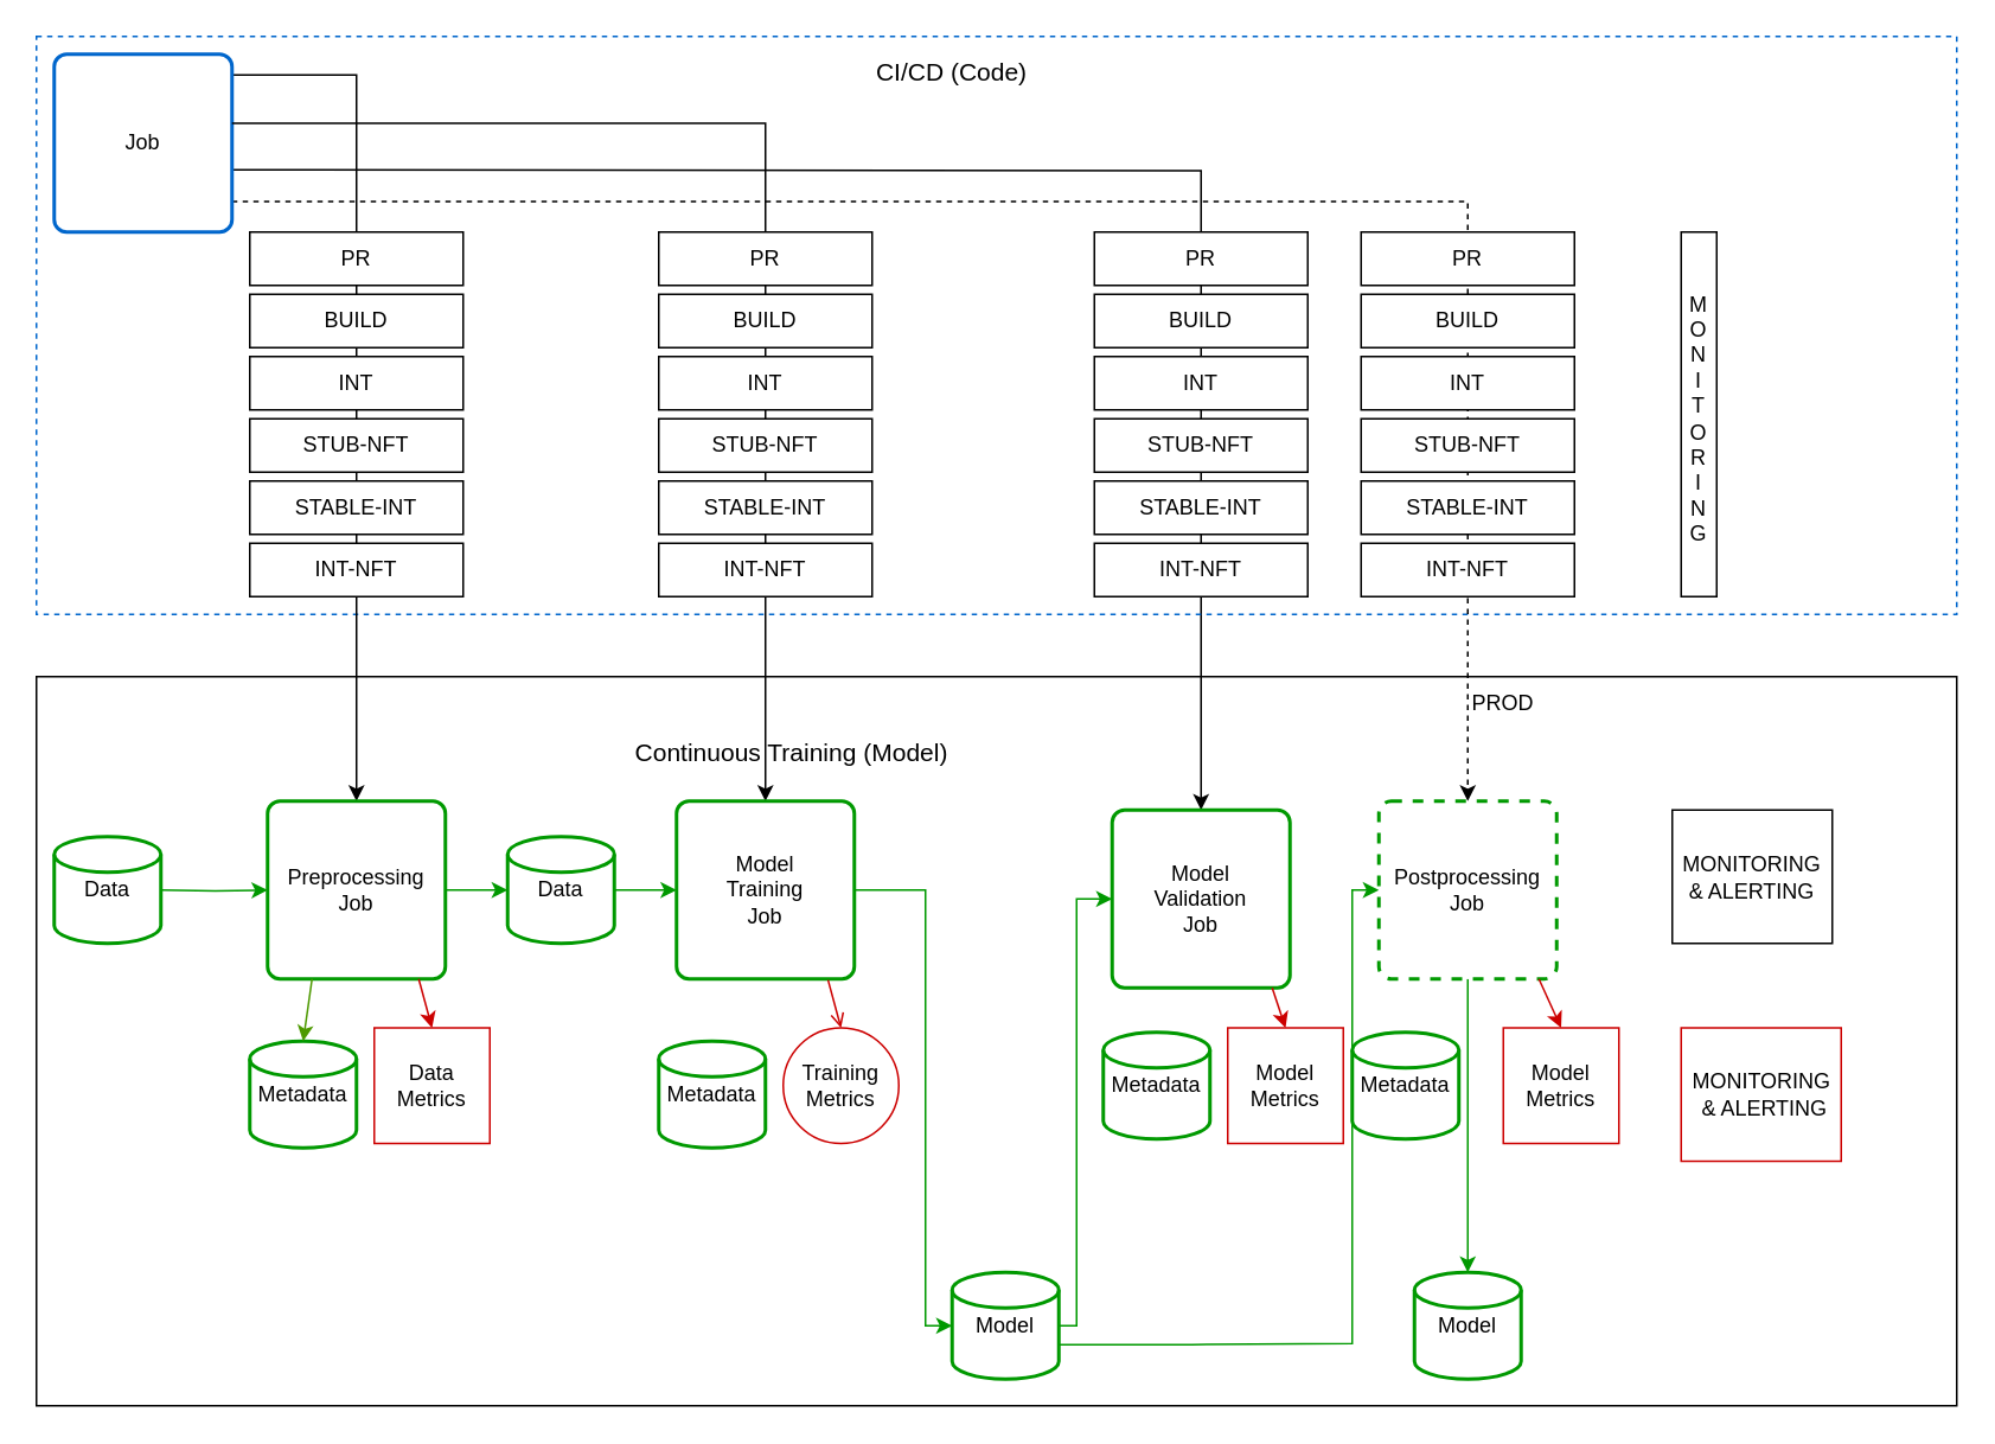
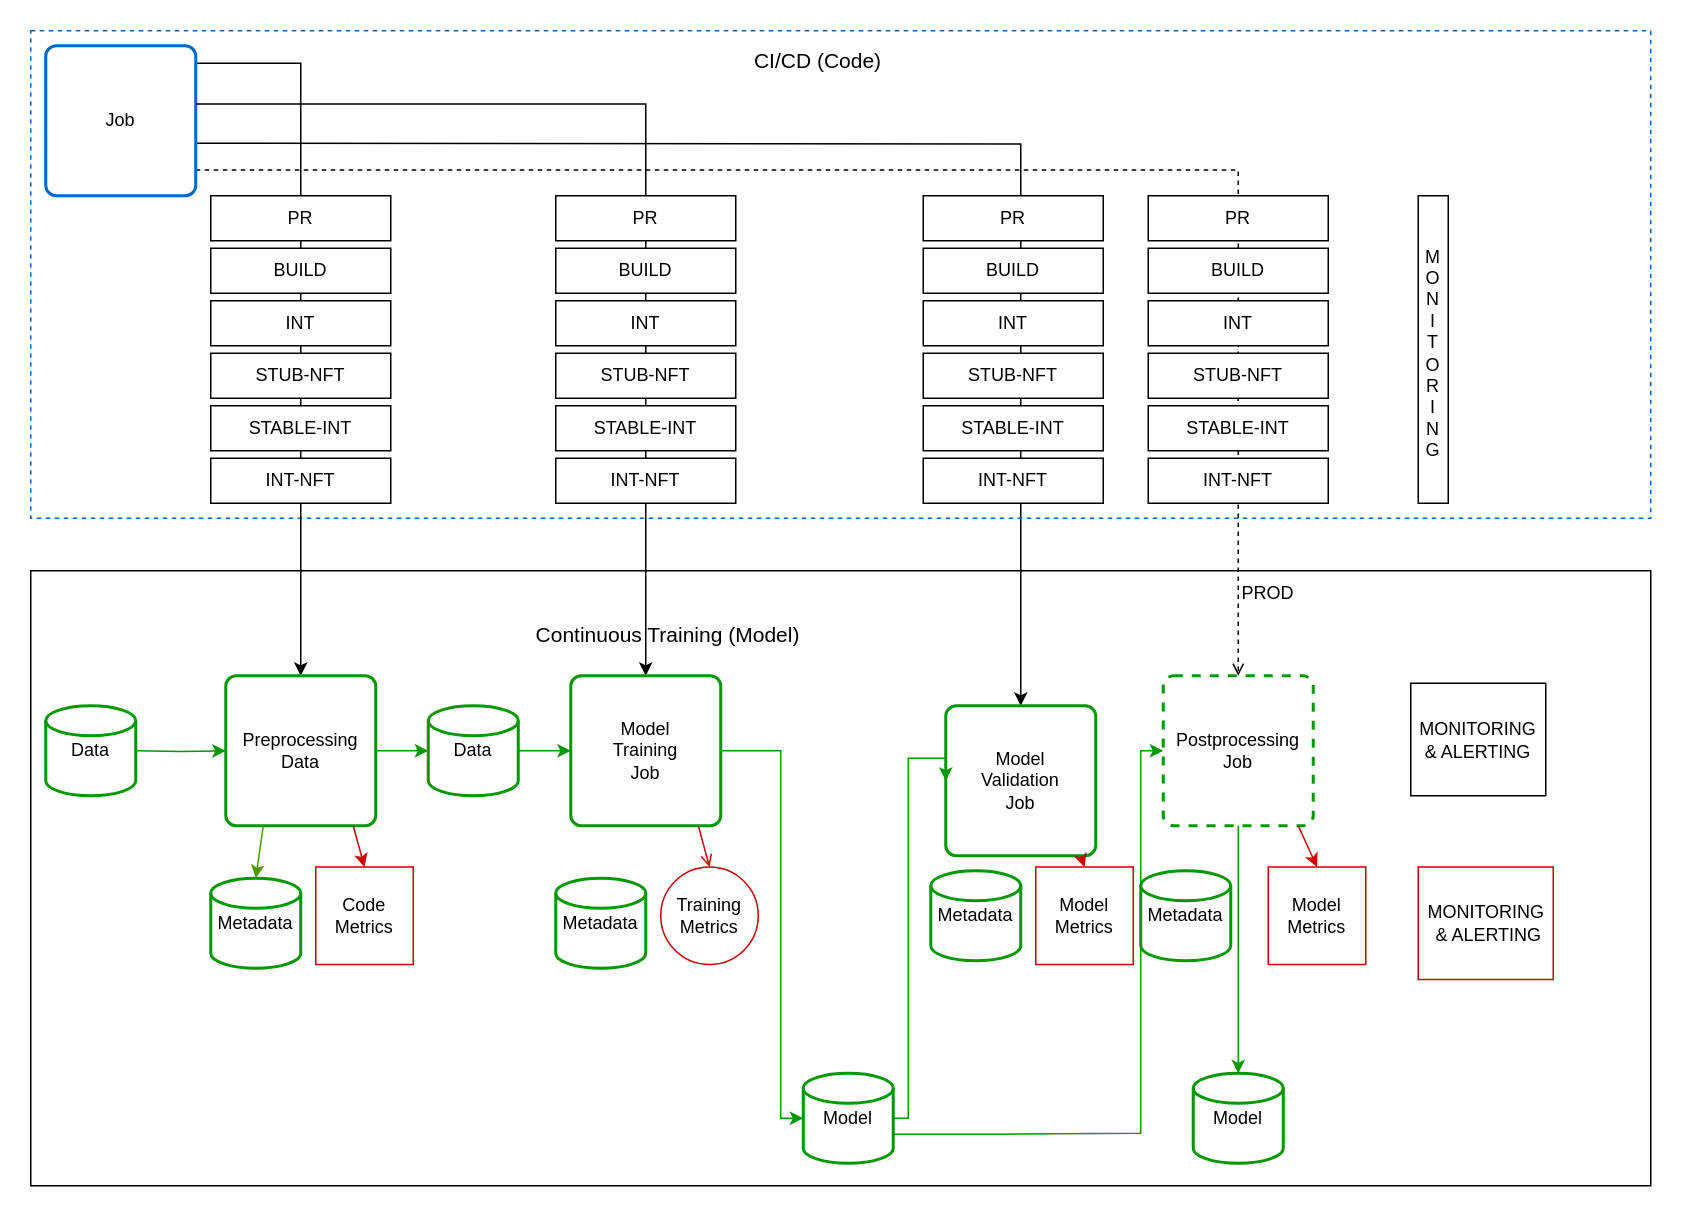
  <mxCell id="0" />
  <mxCell id="1" parent="0" />
  <mxCell id="2" value="" style="rounded=0;whiteSpace=wrap;html=1;fillColor=none;" parent="1" vertex="1"><mxGeometry x="20" y="380" width="1080" height="410" as="geometry" /></mxCell>
  <mxCell id="3" value="" style="rounded=0;whiteSpace=wrap;html=1;strokeColor=#CC0000;" vertex="1" parent="1"><mxGeometry x="945" y="577.5" width="90" height="75" as="geometry" /></mxCell>
  <mxCell id="4" value="M&lt;br&gt;O&lt;br&gt;N&lt;br&gt;I&lt;br&gt;T&lt;br&gt;O&lt;br&gt;R&lt;br&gt;I&lt;br&gt;N&lt;br&gt;G" style="text;html=1;strokeColor=none;fillColor=none;align=center;verticalAlign=middle;whiteSpace=wrap;rounded=0;" parent="1" vertex="1"><mxGeometry x="945" y="130" width="20" height="210" as="geometry" /></mxCell>
  <mxCell id="5" style="edgeStyle=orthogonalEdgeStyle;rounded=0;orthogonalLoop=1;jettySize=auto;html=1;exitX=1;exitY=0.388;exitDx=0;exitDy=0;exitPerimeter=0;" parent="1" target="16" edge="1"><mxGeometry relative="1" as="geometry"><mxPoint x="130" y="95" as="sourcePoint" /><mxPoint x="380" y="476.2" as="targetPoint" /></mxGeometry></mxCell>
  <mxCell id="6" value="" style="rounded=0;whiteSpace=wrap;html=1;strokeColor=#0066CC;fillColor=none;dashed=1;" parent="1" vertex="1"><mxGeometry x="20" y="20" width="1080" height="325" as="geometry" /></mxCell>
  <mxCell id="7" style="edgeStyle=orthogonalEdgeStyle;rounded=0;orthogonalLoop=1;jettySize=auto;html=1;exitX=0.994;exitY=0.116;exitDx=0;exitDy=0;exitPerimeter=0;" parent="1" source="9" target="12" edge="1"><mxGeometry relative="1" as="geometry"><mxPoint x="410" y="80" as="sourcePoint" /></mxGeometry></mxCell>
- <mxCell id="8" style="edgeStyle=orthogonalEdgeStyle;rounded=0;orthogonalLoop=1;jettySize=auto;html=1;exitX=1;exitY=0.828;exitDx=0;exitDy=0;entryX=0.5;entryY=0;entryDx=0;entryDy=0;exitPerimeter=0;dashed=1;strokeColor=#000000;" parent="1" source="9" target="18" edge="1"><mxGeometry relative="1" as="geometry" /></mxCell>
+ <mxCell id="8" style="edgeStyle=orthogonalEdgeStyle;rounded=0;orthogonalLoop=1;jettySize=auto;html=1;exitX=1;exitY=0.828;exitDx=0;exitDy=0;entryX=0.5;entryY=0;entryDx=0;entryDy=0;exitPerimeter=0;dashed=1;strokeColor=#000000;endArrow=open;" parent="1" source="9" target="18" edge="1"><mxGeometry relative="1" as="geometry" /></mxCell>
  <mxCell id="9" value="Job" style="rounded=1;whiteSpace=wrap;html=1;absoluteArcSize=1;arcSize=14;strokeWidth=2;strokeColor=#0066CC;" parent="1" vertex="1"><mxGeometry x="30" y="30" width="100" height="100" as="geometry" /></mxCell>
  <mxCell id="10" style="edgeStyle=orthogonalEdgeStyle;rounded=0;orthogonalLoop=1;jettySize=auto;html=1;exitX=1;exitY=0.5;exitDx=0;exitDy=0;strokeColor=#009900;" parent="1" target="12" edge="1"><mxGeometry relative="1" as="geometry"><mxPoint x="90" y="500" as="sourcePoint" /></mxGeometry></mxCell>
  <mxCell id="11" style="edgeStyle=orthogonalEdgeStyle;rounded=0;orthogonalLoop=1;jettySize=auto;html=1;exitX=1;exitY=0.5;exitDx=0;exitDy=0;entryX=0;entryY=0.5;entryDx=0;entryDy=0;strokeColor=#009900;entryPerimeter=0;" parent="1" source="12" target="47" edge="1"><mxGeometry relative="1" as="geometry" /></mxCell>
- <mxCell id="12" value="Preprocessing&lt;br&gt;Job" style="rounded=1;whiteSpace=wrap;html=1;absoluteArcSize=1;arcSize=14;strokeWidth=2;strokeColor=#009900;" parent="1" vertex="1"><mxGeometry x="150" y="450" width="100" height="100" as="geometry" /></mxCell>
+ <mxCell id="12" value="Preprocessing&lt;br&gt;Data" style="rounded=1;whiteSpace=wrap;html=1;absoluteArcSize=1;arcSize=14;strokeWidth=2;strokeColor=#009900;" parent="1" vertex="1"><mxGeometry x="150" y="450" width="100" height="100" as="geometry" /></mxCell>
  <mxCell id="13" style="edgeStyle=orthogonalEdgeStyle;rounded=0;orthogonalLoop=1;jettySize=auto;html=1;exitX=1;exitY=0.5;exitDx=0;exitDy=0;strokeColor=#009900;entryX=0;entryY=0.5;entryDx=0;entryDy=0;entryPerimeter=0;" parent="1" source="15" target="50" edge="1"><mxGeometry relative="1" as="geometry"><mxPoint x="530" y="500" as="targetPoint" /><Array as="points"><mxPoint x="520" y="500" /><mxPoint x="520" y="745" /></Array></mxGeometry></mxCell>
  <mxCell id="14" style="edgeStyle=orthogonalEdgeStyle;rounded=0;orthogonalLoop=1;jettySize=auto;html=1;entryX=0.5;entryY=0;entryDx=0;entryDy=0;exitX=1;exitY=0.388;exitDx=0;exitDy=0;exitPerimeter=0;" parent="1" source="9" target="15" edge="1"><mxGeometry relative="1" as="geometry"><mxPoint x="240" y="70" as="sourcePoint" /></mxGeometry></mxCell>
  <mxCell id="15" value="Model&lt;br&gt;Training&lt;br&gt;Job" style="rounded=1;whiteSpace=wrap;html=1;absoluteArcSize=1;arcSize=14;strokeWidth=2;strokeColor=#009900;" parent="1" vertex="1"><mxGeometry x="380" y="450" width="100" height="100" as="geometry" /></mxCell>
- <mxCell id="16" value="Model&lt;br&gt;Validation&lt;br&gt;Job" style="rounded=1;whiteSpace=wrap;html=1;absoluteArcSize=1;arcSize=14;strokeWidth=2;strokeColor=#009900;" parent="1" vertex="1"><mxGeometry x="625" y="455" width="100" height="100" as="geometry" /></mxCell>
+ <mxCell id="16" value="Model&lt;br&gt;Validation&lt;br&gt;Job" style="rounded=1;whiteSpace=wrap;html=1;absoluteArcSize=1;arcSize=14;strokeWidth=2;strokeColor=#009900;" parent="1" vertex="1"><mxGeometry x="630" y="470" width="100" height="100" as="geometry" /></mxCell>
  <mxCell id="17" style="edgeStyle=orthogonalEdgeStyle;rounded=0;orthogonalLoop=1;jettySize=auto;html=1;exitX=0.5;exitY=1;exitDx=0;exitDy=0;entryX=0.5;entryY=0;entryDx=0;entryDy=0;strokeColor=#009900;entryPerimeter=0;" parent="1" source="18" edge="1" target="49"><mxGeometry relative="1" as="geometry"><mxPoint x="825" y="625" as="targetPoint" /></mxGeometry></mxCell>
  <mxCell id="18" value="Postprocessing&lt;br&gt;Job" style="rounded=1;whiteSpace=wrap;html=1;absoluteArcSize=1;arcSize=14;strokeWidth=2;dashed=1;strokeColor=#009900;" parent="1" vertex="1"><mxGeometry x="775" y="450" width="100" height="100" as="geometry" /></mxCell>
  <mxCell id="19" value="Data" style="strokeWidth=2;html=1;shape=mxgraph.flowchart.database;whiteSpace=wrap;strokeColor=#009900;" parent="1" vertex="1"><mxGeometry x="30" y="470" width="60" height="60" as="geometry" /></mxCell>
- <mxCell id="20" value="&lt;font style=&quot;font-size: 14px&quot;&gt;CI/CD (Code)&lt;/font&gt;" style="text;html=1;strokeColor=none;fillColor=none;align=center;verticalAlign=middle;whiteSpace=wrap;rounded=0;" parent="1" vertex="1"><mxGeometry x="490" y="30" width="90" height="20" as="geometry" /></mxCell>
+ <mxCell id="20" value="&lt;font style=&quot;font-size: 14px&quot;&gt;CI/CD (Code)&lt;/font&gt;" style="text;html=1;strokeColor=none;fillColor=none;align=center;verticalAlign=middle;whiteSpace=wrap;rounded=0;" parent="1" vertex="1"><mxGeometry x="500" y="30" width="90" height="20" as="geometry" /></mxCell>
  <mxCell id="21" value="&lt;font style=&quot;font-size: 14px&quot;&gt;Continuous Training (Model)&lt;/font&gt;" style="text;html=1;strokeColor=none;fillColor=none;align=center;verticalAlign=middle;whiteSpace=wrap;rounded=0;" parent="1" vertex="1"><mxGeometry x="345" y="413" width="200" height="20" as="geometry" /></mxCell>
  <mxCell id="22" value="INT" style="rounded=0;whiteSpace=wrap;html=1;" parent="1" vertex="1"><mxGeometry x="140" y="200" width="120" height="30" as="geometry" /></mxCell>
  <mxCell id="23" value="PR" style="rounded=0;whiteSpace=wrap;html=1;" parent="1" vertex="1"><mxGeometry x="140" y="130" width="120" height="30" as="geometry" /></mxCell>
  <mxCell id="24" value="BUILD" style="rounded=0;whiteSpace=wrap;html=1;" parent="1" vertex="1"><mxGeometry x="140" y="165" width="120" height="30" as="geometry" /></mxCell>
  <mxCell id="25" value="STUB-NFT" style="rounded=0;whiteSpace=wrap;html=1;" parent="1" vertex="1"><mxGeometry x="140" y="235" width="120" height="30" as="geometry" /></mxCell>
  <mxCell id="26" value="STABLE-INT" style="rounded=0;whiteSpace=wrap;html=1;" parent="1" vertex="1"><mxGeometry x="140" y="270" width="120" height="30" as="geometry" /></mxCell>
  <mxCell id="27" value="PROD" style="text;html=1;strokeColor=none;fillColor=none;align=center;verticalAlign=middle;whiteSpace=wrap;rounded=0;" parent="1" vertex="1"><mxGeometry x="825" y="385" width="40" height="20" as="geometry" /></mxCell>
  <mxCell id="28" value="INT-NFT" style="rounded=0;whiteSpace=wrap;html=1;" parent="1" vertex="1"><mxGeometry x="140" y="305" width="120" height="30" as="geometry" /></mxCell>
  <mxCell id="29" value="INT" style="rounded=0;whiteSpace=wrap;html=1;" parent="1" vertex="1"><mxGeometry x="370" y="200" width="120" height="30" as="geometry" /></mxCell>
  <mxCell id="30" value="PR" style="rounded=0;whiteSpace=wrap;html=1;" parent="1" vertex="1"><mxGeometry x="370" y="130" width="120" height="30" as="geometry" /></mxCell>
  <mxCell id="31" value="BUILD" style="rounded=0;whiteSpace=wrap;html=1;" parent="1" vertex="1"><mxGeometry x="370" y="165" width="120" height="30" as="geometry" /></mxCell>
  <mxCell id="32" value="STUB-NFT" style="rounded=0;whiteSpace=wrap;html=1;" parent="1" vertex="1"><mxGeometry x="370" y="235" width="120" height="30" as="geometry" /></mxCell>
  <mxCell id="33" value="STABLE-INT" style="rounded=0;whiteSpace=wrap;html=1;" parent="1" vertex="1"><mxGeometry x="370" y="270" width="120" height="30" as="geometry" /></mxCell>
  <mxCell id="34" value="INT-NFT" style="rounded=0;whiteSpace=wrap;html=1;" parent="1" vertex="1"><mxGeometry x="370" y="305" width="120" height="30" as="geometry" /></mxCell>
  <mxCell id="35" value="INT" style="rounded=0;whiteSpace=wrap;html=1;" parent="1" vertex="1"><mxGeometry x="615" y="200" width="120" height="30" as="geometry" /></mxCell>
  <mxCell id="36" value="PR" style="rounded=0;whiteSpace=wrap;html=1;" parent="1" vertex="1"><mxGeometry x="615" y="130" width="120" height="30" as="geometry" /></mxCell>
  <mxCell id="37" value="BUILD" style="rounded=0;whiteSpace=wrap;html=1;" parent="1" vertex="1"><mxGeometry x="615" y="165" width="120" height="30" as="geometry" /></mxCell>
  <mxCell id="38" value="STUB-NFT" style="rounded=0;whiteSpace=wrap;html=1;" parent="1" vertex="1"><mxGeometry x="615" y="235" width="120" height="30" as="geometry" /></mxCell>
  <mxCell id="39" value="STABLE-INT" style="rounded=0;whiteSpace=wrap;html=1;" parent="1" vertex="1"><mxGeometry x="615" y="270" width="120" height="30" as="geometry" /></mxCell>
  <mxCell id="40" value="INT-NFT" style="rounded=0;whiteSpace=wrap;html=1;" parent="1" vertex="1"><mxGeometry x="615" y="305" width="120" height="30" as="geometry" /></mxCell>
  <mxCell id="41" value="INT" style="rounded=0;whiteSpace=wrap;html=1;" parent="1" vertex="1"><mxGeometry x="765" y="200" width="120" height="30" as="geometry" /></mxCell>
  <mxCell id="42" value="PR" style="rounded=0;whiteSpace=wrap;html=1;" parent="1" vertex="1"><mxGeometry x="765" y="130" width="120" height="30" as="geometry" /></mxCell>
  <mxCell id="43" value="BUILD" style="rounded=0;whiteSpace=wrap;html=1;" parent="1" vertex="1"><mxGeometry x="765" y="165" width="120" height="30" as="geometry" /></mxCell>
  <mxCell id="44" value="STUB-NFT" style="rounded=0;whiteSpace=wrap;html=1;" parent="1" vertex="1"><mxGeometry x="765" y="235" width="120" height="30" as="geometry" /></mxCell>
  <mxCell id="45" value="STABLE-INT" style="rounded=0;whiteSpace=wrap;html=1;" parent="1" vertex="1"><mxGeometry x="765" y="270" width="120" height="30" as="geometry" /></mxCell>
  <mxCell id="46" value="INT-NFT" style="rounded=0;whiteSpace=wrap;html=1;" parent="1" vertex="1"><mxGeometry x="765" y="305" width="120" height="30" as="geometry" /></mxCell>
  <mxCell id="47" value="Data" style="strokeWidth=2;html=1;shape=mxgraph.flowchart.database;whiteSpace=wrap;strokeColor=#009900;" parent="1" vertex="1"><mxGeometry x="285" y="470" width="60" height="60" as="geometry" /></mxCell>
  <mxCell id="48" style="edgeStyle=orthogonalEdgeStyle;rounded=0;orthogonalLoop=1;jettySize=auto;html=1;entryX=0;entryY=0.5;entryDx=0;entryDy=0;strokeColor=#009900;exitX=1;exitY=0.5;exitDx=0;exitDy=0;exitPerimeter=0;" parent="1" source="47" target="15" edge="1"><mxGeometry relative="1" as="geometry"><mxPoint x="350" y="500" as="sourcePoint" /><mxPoint x="290" y="505" as="targetPoint" /></mxGeometry></mxCell>
  <mxCell id="49" value="Model" style="strokeWidth=2;html=1;shape=mxgraph.flowchart.database;whiteSpace=wrap;strokeColor=#009900;" parent="1" vertex="1"><mxGeometry x="795" y="715" width="60" height="60" as="geometry" /></mxCell>
  <mxCell id="50" value="Model" style="strokeWidth=2;html=1;shape=mxgraph.flowchart.database;whiteSpace=wrap;strokeColor=#009900;" parent="1" vertex="1"><mxGeometry x="535" y="715" width="60" height="60" as="geometry" /></mxCell>
  <mxCell id="51" style="edgeStyle=orthogonalEdgeStyle;rounded=0;orthogonalLoop=1;jettySize=auto;html=1;exitX=0;exitY=0.5;exitDx=0;exitDy=0;strokeColor=#009900;entryX=1;entryY=0.5;entryDx=0;entryDy=0;entryPerimeter=0;startArrow=classic;startFill=1;endArrow=none;endFill=0;" parent="1" source="16" target="50" edge="1"><mxGeometry relative="1" as="geometry"><mxPoint x="485" y="505" as="sourcePoint" /><mxPoint x="530" y="665" as="targetPoint" /><Array as="points"><mxPoint x="605" y="505" /><mxPoint x="605" y="745" /></Array></mxGeometry></mxCell>
  <mxCell id="52" value="" style="rounded=0;whiteSpace=wrap;html=1;fillColor=none;" parent="1" vertex="1"><mxGeometry x="945" y="130" width="20" height="205" as="geometry" /></mxCell>
  <mxCell id="53" value="MONITORING&lt;br&gt;&amp;nbsp;&amp;amp; ALERTING" style="text;html=1;strokeColor=none;fillColor=none;align=center;verticalAlign=middle;whiteSpace=wrap;rounded=0;" vertex="1" parent="1"><mxGeometry x="942.5" y="605" width="95" height="20" as="geometry" /></mxCell>
  <mxCell id="54" style="edgeStyle=orthogonalEdgeStyle;rounded=0;orthogonalLoop=1;jettySize=auto;html=1;exitX=1.003;exitY=0.677;exitDx=0;exitDy=0;strokeColor=#009900;entryX=0;entryY=0.5;entryDx=0;entryDy=0;exitPerimeter=0;" edge="1" parent="1" source="50" target="18"><mxGeometry relative="1" as="geometry"><mxPoint x="1050" y="895" as="targetPoint" /><mxPoint x="1005" y="660" as="sourcePoint" /><Array as="points"><mxPoint x="670" y="756" /><mxPoint x="760" y="755" /><mxPoint x="760" y="500" /></Array></mxGeometry></mxCell>
  <mxCell id="55" value="MONITORING&lt;br&gt;&amp;amp; ALERTING" style="rounded=0;whiteSpace=wrap;html=1;strokeColor=#000000;" vertex="1" parent="1"><mxGeometry x="940" y="455" width="90" height="75" as="geometry" /></mxCell>
  <mxCell id="56" value="Model&lt;br&gt;Metrics" style="whiteSpace=wrap;html=1;aspect=fixed;strokeColor=#CC0000;" vertex="1" parent="1"><mxGeometry x="845" y="577.5" width="65" height="65" as="geometry" /></mxCell>
  <mxCell id="57" value="" style="endArrow=classic;html=1;entryX=0.5;entryY=0;entryDx=0;entryDy=0;strokeColor=#CC0000;exitX=0.75;exitY=1;exitDx=0;exitDy=0;" edge="1" parent="1" target="56"><mxGeometry width="50" height="50" relative="1" as="geometry"><mxPoint x="865" y="550" as="sourcePoint" /><mxPoint x="715" y="835" as="targetPoint" /></mxGeometry></mxCell>
  <mxCell id="58" value="Training&lt;br&gt;Metrics" style="ellipse;whiteSpace=wrap;html=1;aspect=fixed;strokeColor=#CC0000;" vertex="1" parent="1"><mxGeometry x="440" y="577.5" width="65" height="65" as="geometry" /></mxCell>
  <mxCell id="59" value="" style="endArrow=open;html=1;entryX=0.5;entryY=0;entryDx=0;entryDy=0;strokeColor=#CC0000;exitX=0.852;exitY=1.006;exitDx=0;exitDy=0;exitPerimeter=0;" edge="1" parent="1" target="58" source="15"><mxGeometry width="50" height="50" relative="1" as="geometry"><mxPoint x="870" y="555" as="sourcePoint" /><mxPoint x="720" y="840" as="targetPoint" /></mxGeometry></mxCell>
  <mxCell id="60" value="Model&lt;br&gt;Metrics" style="whiteSpace=wrap;html=1;aspect=fixed;strokeColor=#CC0000;" vertex="1" parent="1"><mxGeometry x="690" y="577.5" width="65" height="65" as="geometry" /></mxCell>
  <mxCell id="61" value="" style="endArrow=classic;html=1;entryX=0.5;entryY=0;entryDx=0;entryDy=0;strokeColor=#CC0000;exitX=0.9;exitY=1;exitDx=0;exitDy=0;exitPerimeter=0;" edge="1" parent="1" target="60" source="16"><mxGeometry width="50" height="50" relative="1" as="geometry"><mxPoint x="875" y="560" as="sourcePoint" /><mxPoint x="725" y="845" as="targetPoint" /></mxGeometry></mxCell>
- <mxCell id="62" value="Data&lt;br&gt;Metrics" style="whiteSpace=wrap;html=1;aspect=fixed;strokeColor=#CC0000;" vertex="1" parent="1"><mxGeometry x="210" y="577.5" width="65" height="65" as="geometry" /></mxCell>
+ <mxCell id="62" value="Code&lt;br&gt;Metrics" style="whiteSpace=wrap;html=1;aspect=fixed;strokeColor=#CC0000;" vertex="1" parent="1"><mxGeometry x="210" y="577.5" width="65" height="65" as="geometry" /></mxCell>
  <mxCell id="63" value="" style="endArrow=classic;html=1;entryX=0.5;entryY=0;entryDx=0;entryDy=0;strokeColor=#CC0000;exitX=0.75;exitY=1;exitDx=0;exitDy=0;" edge="1" parent="1" target="62"><mxGeometry width="50" height="50" relative="1" as="geometry"><mxPoint x="235" y="550" as="sourcePoint" /><mxPoint x="85" y="835" as="targetPoint" /></mxGeometry></mxCell>
  <mxCell id="64" value="Metadata" style="strokeWidth=2;html=1;shape=mxgraph.flowchart.database;whiteSpace=wrap;strokeColor=#009900;" vertex="1" parent="1"><mxGeometry x="140" y="585" width="60" height="60" as="geometry" /></mxCell>
  <mxCell id="65" value="Metadata" style="strokeWidth=2;html=1;shape=mxgraph.flowchart.database;whiteSpace=wrap;strokeColor=#009900;" vertex="1" parent="1"><mxGeometry x="370" y="585" width="60" height="60" as="geometry" /></mxCell>
  <mxCell id="66" value="Metadata" style="strokeWidth=2;html=1;shape=mxgraph.flowchart.database;whiteSpace=wrap;strokeColor=#009900;" vertex="1" parent="1"><mxGeometry x="620" y="580" width="60" height="60" as="geometry" /></mxCell>
  <mxCell id="67" value="Metadata" style="strokeWidth=2;html=1;shape=mxgraph.flowchart.database;whiteSpace=wrap;strokeColor=#009900;" vertex="1" parent="1"><mxGeometry x="760" y="580" width="60" height="60" as="geometry" /></mxCell>
  <mxCell id="68" value="" style="endArrow=none;html=1;strokeColor=#4D9900;entryX=0.25;entryY=1;entryDx=0;entryDy=0;exitX=0.5;exitY=0;exitDx=0;exitDy=0;exitPerimeter=0;startArrow=classic;startFill=1;endFill=0;" edge="1" parent="1" source="64" target="12"><mxGeometry width="50" height="50" relative="1" as="geometry"><mxPoint x="20" y="850" as="sourcePoint" /><mxPoint x="70" y="800" as="targetPoint" /></mxGeometry></mxCell>
